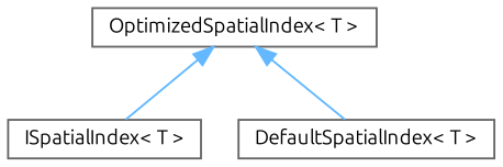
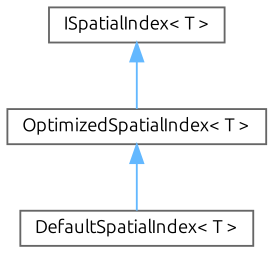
  digraph {
    fontname=Ubuntu
    rankdir=TB
    node [color=grey40 fillcolor=white fontname=Ubuntu fontsize=10 shape=box style=filled]
    edge [color=steelblue1 dir=back fontname=Ubuntu fontsize=10 labelfontname=Helvetica labelfontsize=10 style=solid]
    n1 [height=0.2 label="ISpatialIndex\< T \>" width=0.4]
    n2 [height=0.2 label="OptimizedSpatialIndex\< T \>" width=0.4]
    n3 [height=0.2 label="DefaultSpatialIndex\< T \>" width=0.4]
-   n2 -> n1
+   n1 -> n2
    n2 -> n3
  }
